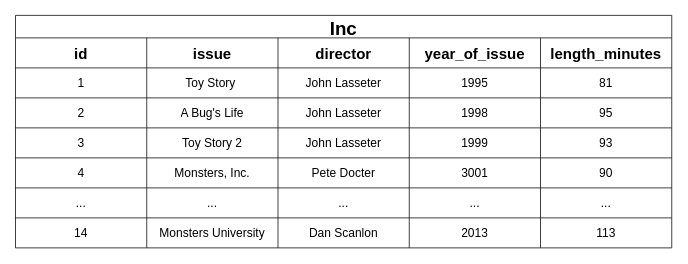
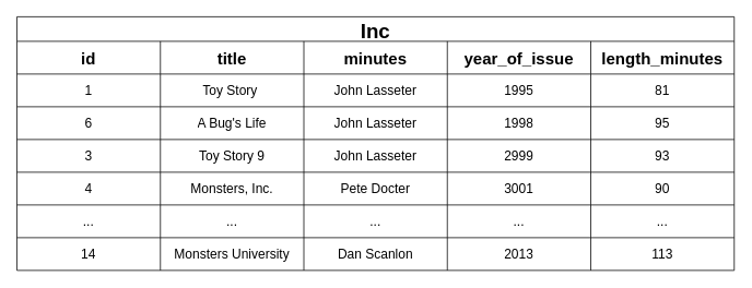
  <mxCell id="0" />
  <mxCell id="1" parent="0" />
  <mxCell id="2" value="Inc" style="shape=table;startSize=30;container=1;collapsible=0;childLayout=tableLayout;strokeColor=default;fontSize=25;fontStyle=1" vertex="1" parent="1"><mxGeometry x="20" y="20" width="875" height="310" as="geometry" /></mxCell>
  <mxCell id="3" value="" style="shape=tableRow;horizontal=0;startSize=0;swimlaneHead=0;swimlaneBody=0;strokeColor=inherit;top=0;left=0;bottom=0;right=0;collapsible=0;dropTarget=0;fillColor=none;points=[[0,0.5],[1,0.5]];portConstraint=eastwest;fontSize=16;" vertex="1" parent="2"><mxGeometry y="30" width="875" height="40" as="geometry" /></mxCell>
  <mxCell id="4" value="&lt;b&gt;&lt;font style=&quot;font-size: 20px;&quot;&gt;id&lt;/font&gt;&lt;/b&gt;" style="shape=partialRectangle;html=1;whiteSpace=wrap;connectable=0;strokeColor=inherit;overflow=hidden;fillColor=none;top=0;left=0;bottom=0;right=0;pointerEvents=1;fontSize=16;" vertex="1" parent="3"><mxGeometry width="175" height="40" as="geometry"><mxRectangle width="175" height="40" as="alternateBounds" /></mxGeometry></mxCell>
- <mxCell id="5" value="&lt;b&gt;&lt;font style=&quot;font-size: 20px;&quot;&gt;issue&lt;/font&gt;&lt;/b&gt;" style="shape=partialRectangle;html=1;whiteSpace=wrap;connectable=0;strokeColor=inherit;overflow=hidden;fillColor=none;top=0;left=0;bottom=0;right=0;pointerEvents=1;fontSize=16;" vertex="1" parent="3"><mxGeometry x="175" width="175" height="40" as="geometry"><mxRectangle width="175" height="40" as="alternateBounds" /></mxGeometry></mxCell>
- <mxCell id="6" value="&lt;b&gt;&lt;font style=&quot;font-size: 20px;&quot;&gt;director&lt;/font&gt;&lt;/b&gt;" style="shape=partialRectangle;html=1;whiteSpace=wrap;connectable=0;strokeColor=inherit;overflow=hidden;fillColor=none;top=0;left=0;bottom=0;right=0;pointerEvents=1;fontSize=16;" vertex="1" parent="3"><mxGeometry x="350" width="175" height="40" as="geometry"><mxRectangle width="175" height="40" as="alternateBounds" /></mxGeometry></mxCell>
+ <mxCell id="5" value="&lt;b&gt;&lt;font style=&quot;font-size: 20px;&quot;&gt;title&lt;/font&gt;&lt;/b&gt;" style="shape=partialRectangle;html=1;whiteSpace=wrap;connectable=0;strokeColor=inherit;overflow=hidden;fillColor=none;top=0;left=0;bottom=0;right=0;pointerEvents=1;fontSize=16;" vertex="1" parent="3"><mxGeometry x="175" width="175" height="40" as="geometry"><mxRectangle width="175" height="40" as="alternateBounds" /></mxGeometry></mxCell>
+ <mxCell id="6" value="&lt;b&gt;&lt;font style=&quot;font-size: 20px;&quot;&gt;minutes&lt;/font&gt;&lt;/b&gt;" style="shape=partialRectangle;html=1;whiteSpace=wrap;connectable=0;strokeColor=inherit;overflow=hidden;fillColor=none;top=0;left=0;bottom=0;right=0;pointerEvents=1;fontSize=16;" vertex="1" parent="3"><mxGeometry x="350" width="175" height="40" as="geometry"><mxRectangle width="175" height="40" as="alternateBounds" /></mxGeometry></mxCell>
  <mxCell id="7" value="&lt;b&gt;&lt;font style=&quot;font-size: 20px;&quot;&gt;year_of_issue&lt;/font&gt;&lt;/b&gt;" style="shape=partialRectangle;html=1;whiteSpace=wrap;connectable=0;strokeColor=inherit;overflow=hidden;fillColor=none;top=0;left=0;bottom=0;right=0;pointerEvents=1;fontSize=16;" vertex="1" parent="3"><mxGeometry x="525" width="175" height="40" as="geometry"><mxRectangle width="175" height="40" as="alternateBounds" /></mxGeometry></mxCell>
  <mxCell id="8" value="&lt;b&gt;&lt;font style=&quot;font-size: 20px;&quot;&gt;length_minutes&lt;/font&gt;&lt;/b&gt;" style="shape=partialRectangle;html=1;whiteSpace=wrap;connectable=0;strokeColor=inherit;overflow=hidden;fillColor=none;top=0;left=0;bottom=0;right=0;pointerEvents=1;fontSize=16;" vertex="1" parent="3"><mxGeometry x="700" width="175" height="40" as="geometry"><mxRectangle width="175" height="40" as="alternateBounds" /></mxGeometry></mxCell>
  <mxCell id="9" value="" style="shape=tableRow;horizontal=0;startSize=0;swimlaneHead=0;swimlaneBody=0;strokeColor=inherit;top=0;left=0;bottom=0;right=0;collapsible=0;dropTarget=0;fillColor=none;points=[[0,0.5],[1,0.5]];portConstraint=eastwest;fontSize=16;" vertex="1" parent="2"><mxGeometry y="70" width="875" height="40" as="geometry" /></mxCell>
  <mxCell id="10" value="1" style="shape=partialRectangle;html=1;whiteSpace=wrap;connectable=0;strokeColor=inherit;overflow=hidden;fillColor=none;top=0;left=0;bottom=0;right=0;pointerEvents=1;fontSize=16;" vertex="1" parent="9"><mxGeometry width="175" height="40" as="geometry"><mxRectangle width="175" height="40" as="alternateBounds" /></mxGeometry></mxCell>
  <mxCell id="11" value="Toy Story&amp;nbsp;" style="shape=partialRectangle;html=1;whiteSpace=wrap;connectable=0;strokeColor=inherit;overflow=hidden;fillColor=none;top=0;left=0;bottom=0;right=0;pointerEvents=1;fontSize=16;" vertex="1" parent="9"><mxGeometry x="175" width="175" height="40" as="geometry"><mxRectangle width="175" height="40" as="alternateBounds" /></mxGeometry></mxCell>
  <mxCell id="12" value="John Lasseter" style="shape=partialRectangle;html=1;whiteSpace=wrap;connectable=0;strokeColor=inherit;overflow=hidden;fillColor=none;top=0;left=0;bottom=0;right=0;pointerEvents=1;fontSize=16;" vertex="1" parent="9"><mxGeometry x="350" width="175" height="40" as="geometry"><mxRectangle width="175" height="40" as="alternateBounds" /></mxGeometry></mxCell>
  <mxCell id="13" value="1995" style="shape=partialRectangle;html=1;whiteSpace=wrap;connectable=0;strokeColor=inherit;overflow=hidden;fillColor=none;top=0;left=0;bottom=0;right=0;pointerEvents=1;fontSize=16;" vertex="1" parent="9"><mxGeometry x="525" width="175" height="40" as="geometry"><mxRectangle width="175" height="40" as="alternateBounds" /></mxGeometry></mxCell>
  <mxCell id="14" value="81" style="shape=partialRectangle;html=1;whiteSpace=wrap;connectable=0;strokeColor=inherit;overflow=hidden;fillColor=none;top=0;left=0;bottom=0;right=0;pointerEvents=1;fontSize=16;" vertex="1" parent="9"><mxGeometry x="700" width="175" height="40" as="geometry"><mxRectangle width="175" height="40" as="alternateBounds" /></mxGeometry></mxCell>
  <mxCell id="15" value="" style="shape=tableRow;horizontal=0;startSize=0;swimlaneHead=0;swimlaneBody=0;strokeColor=inherit;top=0;left=0;bottom=0;right=0;collapsible=0;dropTarget=0;fillColor=none;points=[[0,0.5],[1,0.5]];portConstraint=eastwest;fontSize=16;" vertex="1" parent="2"><mxGeometry y="110" width="875" height="40" as="geometry" /></mxCell>
- <mxCell id="16" value="2" style="shape=partialRectangle;html=1;whiteSpace=wrap;connectable=0;strokeColor=inherit;overflow=hidden;fillColor=none;top=0;left=0;bottom=0;right=0;pointerEvents=1;fontSize=16;" vertex="1" parent="15"><mxGeometry width="175" height="40" as="geometry"><mxRectangle width="175" height="40" as="alternateBounds" /></mxGeometry></mxCell>
+ <mxCell id="16" value="6" style="shape=partialRectangle;html=1;whiteSpace=wrap;connectable=0;strokeColor=inherit;overflow=hidden;fillColor=none;top=0;left=0;bottom=0;right=0;pointerEvents=1;fontSize=16;" vertex="1" parent="15"><mxGeometry width="175" height="40" as="geometry"><mxRectangle width="175" height="40" as="alternateBounds" /></mxGeometry></mxCell>
  <mxCell id="17" value="A Bug's Life" style="shape=partialRectangle;html=1;whiteSpace=wrap;connectable=0;strokeColor=inherit;overflow=hidden;fillColor=none;top=0;left=0;bottom=0;right=0;pointerEvents=1;fontSize=16;" vertex="1" parent="15"><mxGeometry x="175" width="175" height="40" as="geometry"><mxRectangle width="175" height="40" as="alternateBounds" /></mxGeometry></mxCell>
  <mxCell id="18" value="John Lasseter" style="shape=partialRectangle;html=1;whiteSpace=wrap;connectable=0;strokeColor=inherit;overflow=hidden;fillColor=none;top=0;left=0;bottom=0;right=0;pointerEvents=1;fontSize=16;" vertex="1" parent="15"><mxGeometry x="350" width="175" height="40" as="geometry"><mxRectangle width="175" height="40" as="alternateBounds" /></mxGeometry></mxCell>
  <mxCell id="19" value="1998" style="shape=partialRectangle;html=1;whiteSpace=wrap;connectable=0;strokeColor=inherit;overflow=hidden;fillColor=none;top=0;left=0;bottom=0;right=0;pointerEvents=1;fontSize=16;" vertex="1" parent="15"><mxGeometry x="525" width="175" height="40" as="geometry"><mxRectangle width="175" height="40" as="alternateBounds" /></mxGeometry></mxCell>
  <mxCell id="20" value="95" style="shape=partialRectangle;html=1;whiteSpace=wrap;connectable=0;strokeColor=inherit;overflow=hidden;fillColor=none;top=0;left=0;bottom=0;right=0;pointerEvents=1;fontSize=16;" vertex="1" parent="15"><mxGeometry x="700" width="175" height="40" as="geometry"><mxRectangle width="175" height="40" as="alternateBounds" /></mxGeometry></mxCell>
  <mxCell id="21" style="shape=tableRow;horizontal=0;startSize=0;swimlaneHead=0;swimlaneBody=0;strokeColor=inherit;top=0;left=0;bottom=0;right=0;collapsible=0;dropTarget=0;fillColor=none;points=[[0,0.5],[1,0.5]];portConstraint=eastwest;fontSize=16;" vertex="1" parent="2"><mxGeometry y="150" width="875" height="40" as="geometry" /></mxCell>
  <mxCell id="22" value="3" style="shape=partialRectangle;html=1;whiteSpace=wrap;connectable=0;strokeColor=inherit;overflow=hidden;fillColor=none;top=0;left=0;bottom=0;right=0;pointerEvents=1;fontSize=16;" vertex="1" parent="21"><mxGeometry width="175" height="40" as="geometry"><mxRectangle width="175" height="40" as="alternateBounds" /></mxGeometry></mxCell>
- <mxCell id="23" value="Toy Story 2" style="shape=partialRectangle;html=1;whiteSpace=wrap;connectable=0;strokeColor=inherit;overflow=hidden;fillColor=none;top=0;left=0;bottom=0;right=0;pointerEvents=1;fontSize=16;" vertex="1" parent="21"><mxGeometry x="175" width="175" height="40" as="geometry"><mxRectangle width="175" height="40" as="alternateBounds" /></mxGeometry></mxCell>
+ <mxCell id="23" value="Toy Story 9" style="shape=partialRectangle;html=1;whiteSpace=wrap;connectable=0;strokeColor=inherit;overflow=hidden;fillColor=none;top=0;left=0;bottom=0;right=0;pointerEvents=1;fontSize=16;" vertex="1" parent="21"><mxGeometry x="175" width="175" height="40" as="geometry"><mxRectangle width="175" height="40" as="alternateBounds" /></mxGeometry></mxCell>
  <mxCell id="24" value="John Lasseter" style="shape=partialRectangle;html=1;whiteSpace=wrap;connectable=0;strokeColor=inherit;overflow=hidden;fillColor=none;top=0;left=0;bottom=0;right=0;pointerEvents=1;fontSize=16;" vertex="1" parent="21"><mxGeometry x="350" width="175" height="40" as="geometry"><mxRectangle width="175" height="40" as="alternateBounds" /></mxGeometry></mxCell>
- <mxCell id="25" value="1999" style="shape=partialRectangle;html=1;whiteSpace=wrap;connectable=0;strokeColor=inherit;overflow=hidden;fillColor=none;top=0;left=0;bottom=0;right=0;pointerEvents=1;fontSize=16;" vertex="1" parent="21"><mxGeometry x="525" width="175" height="40" as="geometry"><mxRectangle width="175" height="40" as="alternateBounds" /></mxGeometry></mxCell>
+ <mxCell id="25" value="2999" style="shape=partialRectangle;html=1;whiteSpace=wrap;connectable=0;strokeColor=inherit;overflow=hidden;fillColor=none;top=0;left=0;bottom=0;right=0;pointerEvents=1;fontSize=16;" vertex="1" parent="21"><mxGeometry x="525" width="175" height="40" as="geometry"><mxRectangle width="175" height="40" as="alternateBounds" /></mxGeometry></mxCell>
  <mxCell id="26" value="93" style="shape=partialRectangle;html=1;whiteSpace=wrap;connectable=0;strokeColor=inherit;overflow=hidden;fillColor=none;top=0;left=0;bottom=0;right=0;pointerEvents=1;fontSize=16;" vertex="1" parent="21"><mxGeometry x="700" width="175" height="40" as="geometry"><mxRectangle width="175" height="40" as="alternateBounds" /></mxGeometry></mxCell>
  <mxCell id="27" style="shape=tableRow;horizontal=0;startSize=0;swimlaneHead=0;swimlaneBody=0;strokeColor=inherit;top=0;left=0;bottom=0;right=0;collapsible=0;dropTarget=0;fillColor=none;points=[[0,0.5],[1,0.5]];portConstraint=eastwest;fontSize=16;" vertex="1" parent="2"><mxGeometry y="190" width="875" height="40" as="geometry" /></mxCell>
  <mxCell id="28" value="4" style="shape=partialRectangle;html=1;whiteSpace=wrap;connectable=0;strokeColor=inherit;overflow=hidden;fillColor=none;top=0;left=0;bottom=0;right=0;pointerEvents=1;fontSize=16;" vertex="1" parent="27"><mxGeometry width="175" height="40" as="geometry"><mxRectangle width="175" height="40" as="alternateBounds" /></mxGeometry></mxCell>
  <mxCell id="29" value="Monsters, Inc." style="shape=partialRectangle;html=1;whiteSpace=wrap;connectable=0;strokeColor=inherit;overflow=hidden;fillColor=none;top=0;left=0;bottom=0;right=0;pointerEvents=1;fontSize=16;" vertex="1" parent="27"><mxGeometry x="175" width="175" height="40" as="geometry"><mxRectangle width="175" height="40" as="alternateBounds" /></mxGeometry></mxCell>
  <mxCell id="30" value="Pete Docter" style="shape=partialRectangle;html=1;whiteSpace=wrap;connectable=0;strokeColor=inherit;overflow=hidden;fillColor=none;top=0;left=0;bottom=0;right=0;pointerEvents=1;fontSize=16;" vertex="1" parent="27"><mxGeometry x="350" width="175" height="40" as="geometry"><mxRectangle width="175" height="40" as="alternateBounds" /></mxGeometry></mxCell>
  <mxCell id="31" value="3001" style="shape=partialRectangle;html=1;whiteSpace=wrap;connectable=0;strokeColor=inherit;overflow=hidden;fillColor=none;top=0;left=0;bottom=0;right=0;pointerEvents=1;fontSize=16;" vertex="1" parent="27"><mxGeometry x="525" width="175" height="40" as="geometry"><mxRectangle width="175" height="40" as="alternateBounds" /></mxGeometry></mxCell>
  <mxCell id="32" value="90" style="shape=partialRectangle;html=1;whiteSpace=wrap;connectable=0;strokeColor=inherit;overflow=hidden;fillColor=none;top=0;left=0;bottom=0;right=0;pointerEvents=1;fontSize=16;" vertex="1" parent="27"><mxGeometry x="700" width="175" height="40" as="geometry"><mxRectangle width="175" height="40" as="alternateBounds" /></mxGeometry></mxCell>
  <mxCell id="33" style="shape=tableRow;horizontal=0;startSize=0;swimlaneHead=0;swimlaneBody=0;strokeColor=inherit;top=0;left=0;bottom=0;right=0;collapsible=0;dropTarget=0;fillColor=none;points=[[0,0.5],[1,0.5]];portConstraint=eastwest;fontSize=16;" vertex="1" parent="2"><mxGeometry y="230" width="875" height="40" as="geometry" /></mxCell>
  <mxCell id="34" value="..." style="shape=partialRectangle;html=1;whiteSpace=wrap;connectable=0;strokeColor=inherit;overflow=hidden;fillColor=none;top=0;left=0;bottom=0;right=0;pointerEvents=1;fontSize=16;" vertex="1" parent="33"><mxGeometry width="175" height="40" as="geometry"><mxRectangle width="175" height="40" as="alternateBounds" /></mxGeometry></mxCell>
  <mxCell id="35" value="..." style="shape=partialRectangle;html=1;whiteSpace=wrap;connectable=0;strokeColor=inherit;overflow=hidden;fillColor=none;top=0;left=0;bottom=0;right=0;pointerEvents=1;fontSize=16;" vertex="1" parent="33"><mxGeometry x="175" width="175" height="40" as="geometry"><mxRectangle width="175" height="40" as="alternateBounds" /></mxGeometry></mxCell>
  <mxCell id="36" value="..." style="shape=partialRectangle;html=1;whiteSpace=wrap;connectable=0;strokeColor=inherit;overflow=hidden;fillColor=none;top=0;left=0;bottom=0;right=0;pointerEvents=1;fontSize=16;" vertex="1" parent="33"><mxGeometry x="350" width="175" height="40" as="geometry"><mxRectangle width="175" height="40" as="alternateBounds" /></mxGeometry></mxCell>
  <mxCell id="37" value="..." style="shape=partialRectangle;html=1;whiteSpace=wrap;connectable=0;strokeColor=inherit;overflow=hidden;fillColor=none;top=0;left=0;bottom=0;right=0;pointerEvents=1;fontSize=16;" vertex="1" parent="33"><mxGeometry x="525" width="175" height="40" as="geometry"><mxRectangle width="175" height="40" as="alternateBounds" /></mxGeometry></mxCell>
  <mxCell id="38" value="..." style="shape=partialRectangle;html=1;whiteSpace=wrap;connectable=0;strokeColor=inherit;overflow=hidden;fillColor=none;top=0;left=0;bottom=0;right=0;pointerEvents=1;fontSize=16;" vertex="1" parent="33"><mxGeometry x="700" width="175" height="40" as="geometry"><mxRectangle width="175" height="40" as="alternateBounds" /></mxGeometry></mxCell>
  <mxCell id="39" style="shape=tableRow;horizontal=0;startSize=0;swimlaneHead=0;swimlaneBody=0;strokeColor=inherit;top=0;left=0;bottom=0;right=0;collapsible=0;dropTarget=0;fillColor=none;points=[[0,0.5],[1,0.5]];portConstraint=eastwest;fontSize=16;" vertex="1" parent="2"><mxGeometry y="270" width="875" height="40" as="geometry" /></mxCell>
  <mxCell id="40" value="14" style="shape=partialRectangle;html=1;whiteSpace=wrap;connectable=0;strokeColor=inherit;overflow=hidden;fillColor=none;top=0;left=0;bottom=0;right=0;pointerEvents=1;fontSize=16;" vertex="1" parent="39"><mxGeometry width="175" height="40" as="geometry"><mxRectangle width="175" height="40" as="alternateBounds" /></mxGeometry></mxCell>
  <mxCell id="41" value="Monsters University" style="shape=partialRectangle;html=1;whiteSpace=wrap;connectable=0;strokeColor=inherit;overflow=hidden;fillColor=none;top=0;left=0;bottom=0;right=0;pointerEvents=1;fontSize=16;" vertex="1" parent="39"><mxGeometry x="175" width="175" height="40" as="geometry"><mxRectangle width="175" height="40" as="alternateBounds" /></mxGeometry></mxCell>
  <mxCell id="42" value="Dan Scanlon" style="shape=partialRectangle;html=1;whiteSpace=wrap;connectable=0;strokeColor=inherit;overflow=hidden;fillColor=none;top=0;left=0;bottom=0;right=0;pointerEvents=1;fontSize=16;" vertex="1" parent="39"><mxGeometry x="350" width="175" height="40" as="geometry"><mxRectangle width="175" height="40" as="alternateBounds" /></mxGeometry></mxCell>
  <mxCell id="43" value="2013" style="shape=partialRectangle;html=1;whiteSpace=wrap;connectable=0;strokeColor=inherit;overflow=hidden;fillColor=none;top=0;left=0;bottom=0;right=0;pointerEvents=1;fontSize=16;" vertex="1" parent="39"><mxGeometry x="525" width="175" height="40" as="geometry"><mxRectangle width="175" height="40" as="alternateBounds" /></mxGeometry></mxCell>
  <mxCell id="44" value="113" style="shape=partialRectangle;html=1;whiteSpace=wrap;connectable=0;strokeColor=inherit;overflow=hidden;fillColor=none;top=0;left=0;bottom=0;right=0;pointerEvents=1;fontSize=16;" vertex="1" parent="39"><mxGeometry x="700" width="175" height="40" as="geometry"><mxRectangle width="175" height="40" as="alternateBounds" /></mxGeometry></mxCell>
